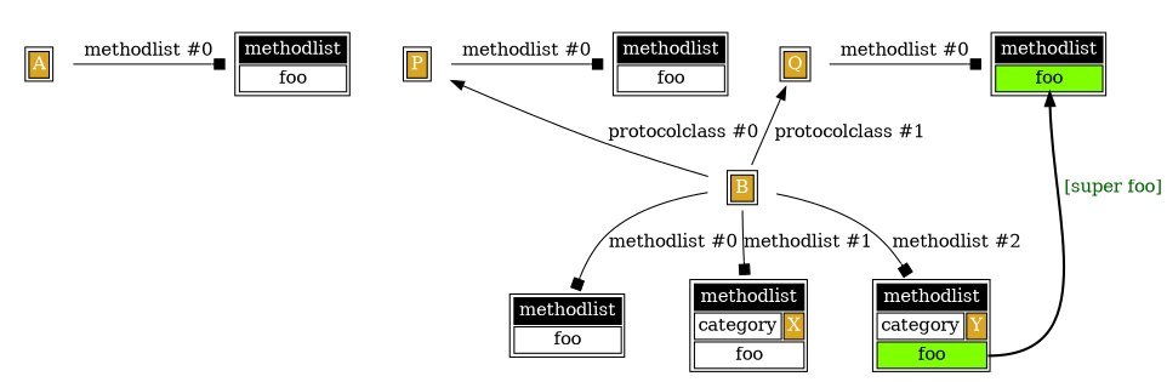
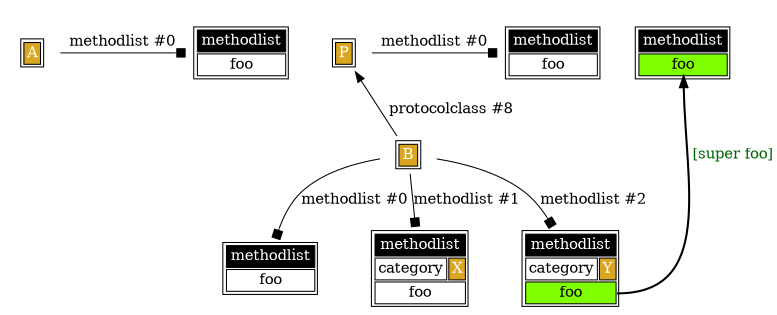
  digraph {
    node [shape=none]
    n1 [label=<<TABLE>       <TR><TD BGCOLOR="goldenrod" COLSPAN="2"><FONT COLOR="white">A</FONT></TD></TR>       </TABLE>>]
    n2 [label=<<TABLE>       <TR><TD BGCOLOR="goldenrod" COLSPAN="2"><FONT COLOR="white">P</FONT></TD></TR>       </TABLE>>]
-   n3 [label=<<TABLE>       <TR><TD BGCOLOR="goldenrod" COLSPAN="2"><FONT COLOR="white">Q</FONT></TD></TR>       </TABLE>>]
    n4 [label=<<TABLE>       <TR><TD BGCOLOR="goldenrod" COLSPAN="2"><FONT COLOR="white">B</FONT></TD></TR>       </TABLE>>]
    n5 [label=<<TABLE>       <TR><TD BGCOLOR="black" COLSPAN="2"><FONT COLOR="white">methodlist</FONT></TD></TR>       <TR><TD COLSPAN="2">foo</TD></TR>       </TABLE>>]
    n6 [label=<<TABLE>       <TR><TD BGCOLOR="black" COLSPAN="2"><FONT COLOR="white">methodlist</FONT></TD></TR>       <TR><TD COLSPAN="2">foo</TD></TR>       </TABLE>>]
    n7 [label=<<TABLE>       <TR><TD BGCOLOR="black" COLSPAN="2"><FONT COLOR="white">methodlist</FONT></TD></TR>       <TR><TD COLSPAN="2" PORT="Q.foo" BGCOLOR="chartreuse">foo</TD></TR>       </TABLE>>]
    n8 [label=<<TABLE>       <TR><TD BGCOLOR="black" COLSPAN="2"><FONT COLOR="white">methodlist</FONT></TD></TR>       <TR><TD COLSPAN="2">foo</TD></TR>       </TABLE>>]
    n9 [label=<<TABLE>       <TR><TD BGCOLOR="black" COLSPAN="2"><FONT COLOR="white">methodlist</FONT></TD></TR>       <TR><TD>category</TD><TD BGCOLOR="goldenrod"><FONT COLOR="white">X</FONT></TD></TR>       <TR><TD COLSPAN="2">foo</TD></TR>       </TABLE>>]
    n10 [label=<<TABLE>       <TR><TD BGCOLOR="black" COLSPAN="2"><FONT COLOR="white">methodlist</FONT></TD></TR>       <TR><TD>category</TD><TD BGCOLOR="goldenrod"><FONT COLOR="white">Y</FONT></TD></TR>       <TR><TD COLSPAN="2" PORT="Y.foo" BGCOLOR="chartreuse">foo</TD></TR>       </TABLE>>]
    subgraph sub_1 {
      rank=same
      rankdir=LR
      n1
      n2
-     n3
    }
    subgraph sub_2 {
      rank=same
      rankdir=LR
      n4
    }
    subgraph sub_3 {
      rank=same
      rankdir=LR
      n1
      n2
-     n3
      n5
      n6
      n7
    }
    subgraph sub_4 {
      rank=same
      rankdir=LR
      n8
      n9
      n10
    }
    n1 -> n2 [style=invis]
    n1 -> n5 [arrowhead=box label="methodlist #0"]
-   n2 -> n3 [style=invis]
-   n2 -> n4 [dir=back label=" protocolclass #0"]
+   n2 -> n4 [dir=back label=" protocolclass #8"]
    n2 -> n6 [arrowhead=box label="methodlist #0"]
-   n3 -> n4 [dir=back label=" protocolclass #1"]
-   n3 -> n7 [arrowhead=box label="methodlist #0"]
    n4 -> n8 [arrowhead=box label="methodlist #0"]
    n4 -> n9 [arrowhead=box label="methodlist #1"]
    n4 -> n10 [arrowhead=box label="methodlist #2"]
    n7 -> n10 [dir=back fontcolor=darkgreen headport="Y.foo" label=" [super foo]" penwidth=2 tailport="Q.foo"]
    n8 -> n9 [style=invis]
    n9 -> n10 [style=invis]
  }
